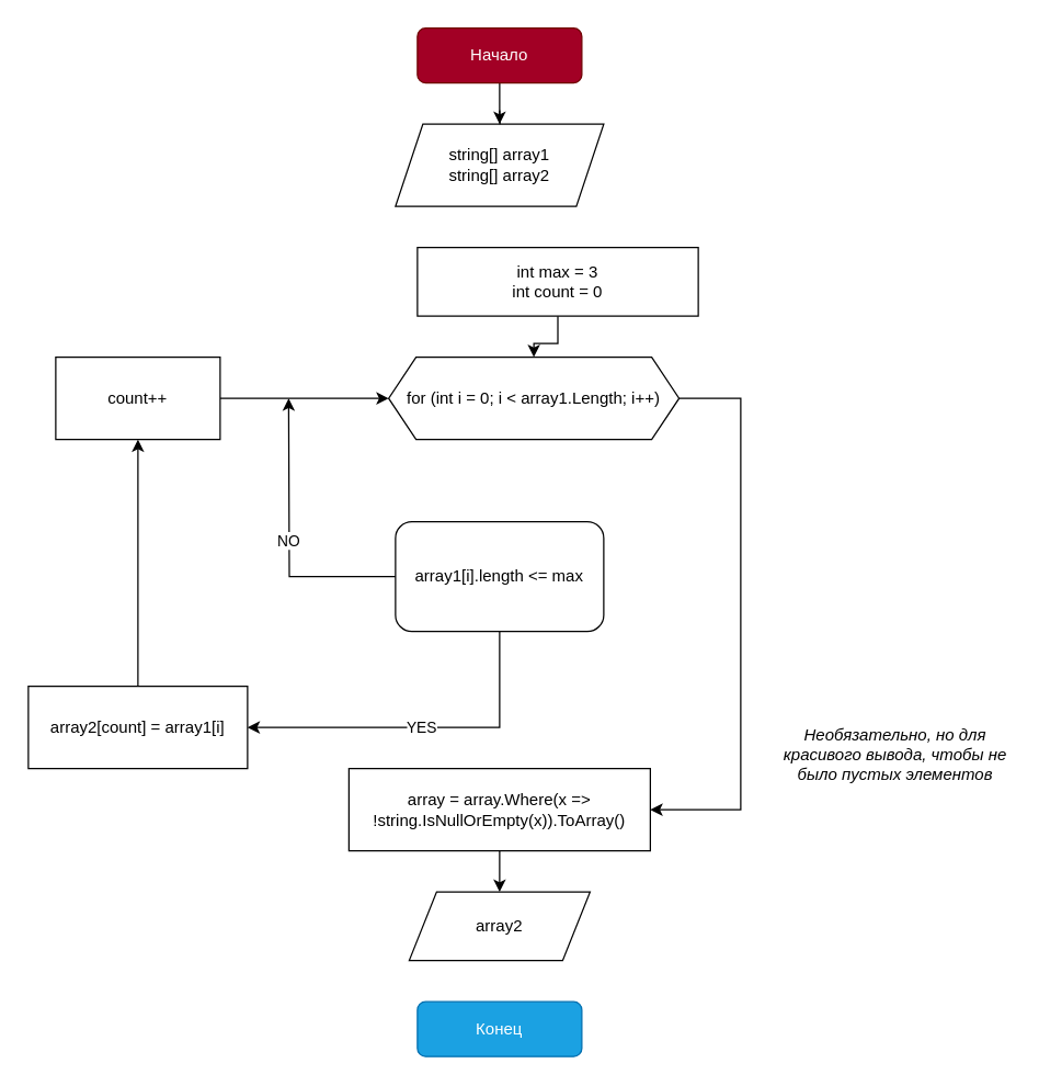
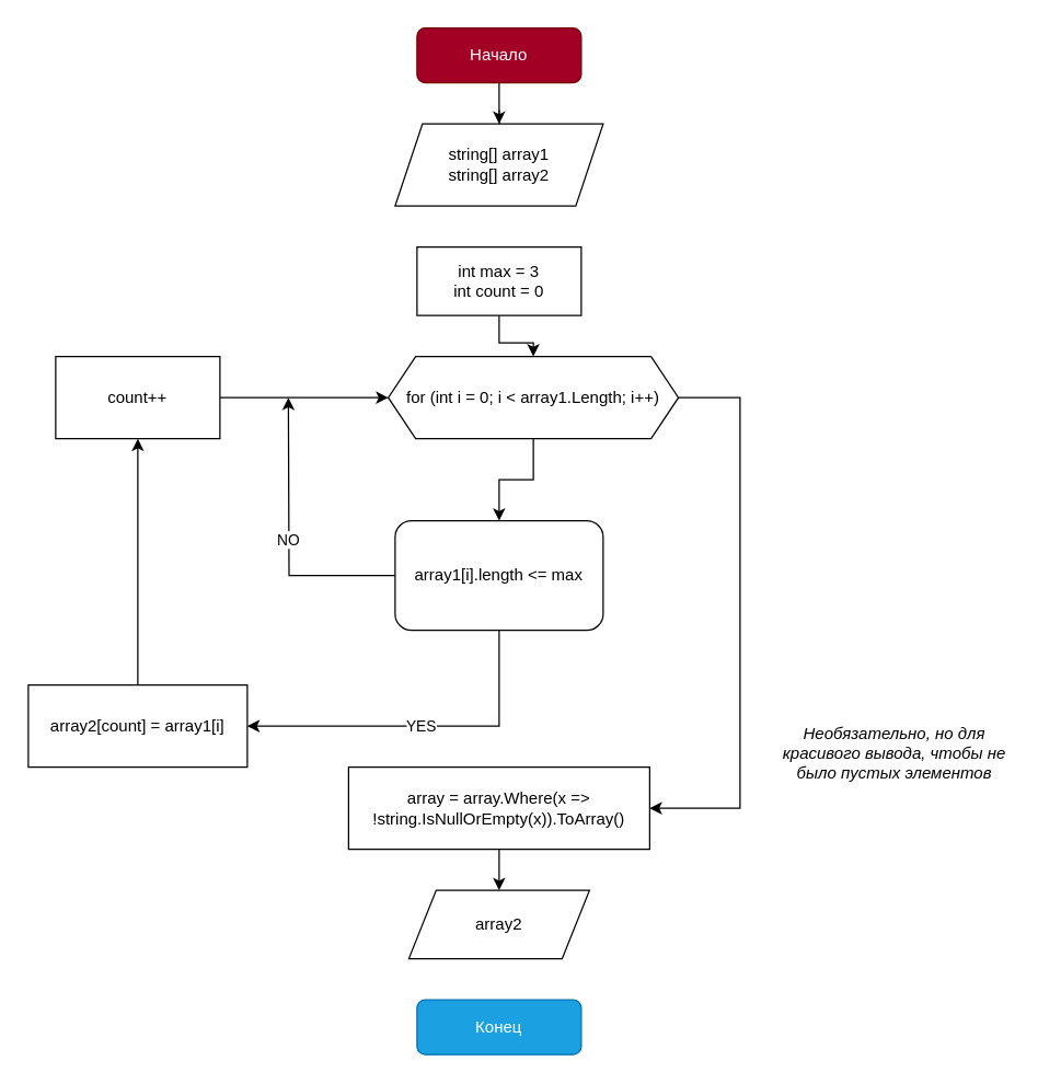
  <mxCell id="0" />
  <mxCell id="1" parent="0" />
  <mxCell id="2" value="" style="edgeStyle=orthogonalEdgeStyle;rounded=0;orthogonalLoop=1;jettySize=auto;html=1;" parent="1" target="3" edge="1"><mxGeometry relative="1" as="geometry"><mxPoint x="364" y="80" as="sourcePoint" /></mxGeometry></mxCell>
  <mxCell id="3" value="string[] array1&lt;br&gt;string[] array2" style="shape=parallelogram;perimeter=parallelogramPerimeter;whiteSpace=wrap;html=1;fixedSize=1;rounded=1;arcSize=0;" parent="1" vertex="1"><mxGeometry x="288" y="90" width="152" height="60" as="geometry" /></mxCell>
  <mxCell id="4" value="YES" style="edgeStyle=orthogonalEdgeStyle;rounded=0;orthogonalLoop=1;jettySize=auto;html=1;" parent="1" source="6" target="8" edge="1"><mxGeometry relative="1" as="geometry"><Array as="points"><mxPoint x="364" y="530" /><mxPoint x="100" y="530" /></Array></mxGeometry></mxCell>
  <mxCell id="5" value="NO" style="edgeStyle=orthogonalEdgeStyle;rounded=0;orthogonalLoop=1;jettySize=auto;html=1;exitX=0;exitY=0.5;exitDx=0;exitDy=0;" parent="1" source="6" edge="1"><mxGeometry relative="1" as="geometry"><mxPoint x="210" y="290" as="targetPoint" /></mxGeometry></mxCell>
  <mxCell id="6" value="array1[i].length &amp;lt;= max" style="whiteSpace=wrap;html=1;rounded=1;" parent="1" vertex="1"><mxGeometry x="288" y="380" width="152" height="80" as="geometry" /></mxCell>
  <mxCell id="7" value="" style="edgeStyle=orthogonalEdgeStyle;rounded=0;orthogonalLoop=1;jettySize=auto;html=1;" parent="1" source="8" target="13" edge="1"><mxGeometry relative="1" as="geometry" /></mxCell>
  <mxCell id="8" value="array2[count] = array1[i]&lt;br&gt;" style="whiteSpace=wrap;html=1;rounded=1;arcSize=0;" parent="1" vertex="1"><mxGeometry x="20" y="500" width="160" height="60" as="geometry" /></mxCell>
+ <mxCell id="9" style="edgeStyle=orthogonalEdgeStyle;rounded=0;orthogonalLoop=1;jettySize=auto;html=1;exitX=0.5;exitY=1;exitDx=0;exitDy=0;entryX=0.5;entryY=0;entryDx=0;entryDy=0;" parent="1" source="11" target="6" edge="1"><mxGeometry relative="1" as="geometry" /></mxCell>
  <mxCell id="10" value="" style="edgeStyle=orthogonalEdgeStyle;rounded=0;orthogonalLoop=1;jettySize=auto;html=1;" parent="1" source="11" target="15" edge="1"><mxGeometry relative="1" as="geometry"><Array as="points"><mxPoint x="540" y="290" /><mxPoint x="540" y="590" /></Array></mxGeometry></mxCell>
  <mxCell id="11" value="for (int i = 0; i &amp;lt; array1.Length; i++)&lt;br&gt;" style="shape=hexagon;perimeter=hexagonPerimeter2;whiteSpace=wrap;html=1;fixedSize=1;" parent="1" vertex="1"><mxGeometry x="283" y="260" width="212" height="60" as="geometry" /></mxCell>
  <mxCell id="12" value="" style="edgeStyle=orthogonalEdgeStyle;rounded=0;orthogonalLoop=1;jettySize=auto;html=1;" parent="1" source="13" target="11" edge="1"><mxGeometry relative="1" as="geometry" /></mxCell>
  <mxCell id="13" value="count++" style="whiteSpace=wrap;html=1;rounded=1;arcSize=0;" parent="1" vertex="1"><mxGeometry x="40" y="260" width="120" height="60" as="geometry" /></mxCell>
  <mxCell id="14" value="" style="edgeStyle=orthogonalEdgeStyle;rounded=0;orthogonalLoop=1;jettySize=auto;html=1;" parent="1" source="15" target="20" edge="1"><mxGeometry relative="1" as="geometry" /></mxCell>
  <mxCell id="15" value="array = array.Where(x =&amp;gt; !string.IsNullOrEmpty(x)).ToArray()" style="whiteSpace=wrap;html=1;" parent="1" vertex="1"><mxGeometry x="254" y="560" width="220" height="60" as="geometry" /></mxCell>
  <mxCell id="16" value="Необязательно, но для красивого вывода, чтобы не было пустых элементов" style="text;html=1;strokeColor=none;fillColor=none;align=center;verticalAlign=middle;whiteSpace=wrap;rounded=0;glass=0;fontStyle=2" parent="1" vertex="1"><mxGeometry x="570" y="535" width="166" height="30" as="geometry" /></mxCell>
  <mxCell id="17" value="" style="edgeStyle=orthogonalEdgeStyle;rounded=0;orthogonalLoop=1;jettySize=auto;html=1;" parent="1" source="18" target="3" edge="1"><mxGeometry relative="1" as="geometry" /></mxCell>
  <mxCell id="18" value="Начало" style="rounded=1;whiteSpace=wrap;html=1;fillColor=#a20025;fontColor=#ffffff;strokeColor=#6F0000;" parent="1" vertex="1"><mxGeometry x="304" y="20" width="120" height="40" as="geometry" /></mxCell>
  <mxCell id="19" value="Конец" style="rounded=1;whiteSpace=wrap;html=1;fillColor=#1ba1e2;fontColor=#ffffff;strokeColor=#006EAF;" parent="1" vertex="1"><mxGeometry x="304" y="730" width="120" height="40" as="geometry" /></mxCell>
  <mxCell id="20" value="array2" style="shape=parallelogram;perimeter=parallelogramPerimeter;whiteSpace=wrap;html=1;fixedSize=1;rounded=0;glass=0;" parent="1" vertex="1"><mxGeometry x="298" y="650" width="132" height="50" as="geometry" /></mxCell>
  <mxCell id="21" value="" style="edgeStyle=orthogonalEdgeStyle;rounded=0;orthogonalLoop=1;jettySize=auto;html=1;" edge="1" parent="1" source="22" target="11"><mxGeometry relative="1" as="geometry" /></mxCell>
- <mxCell id="22" value="int max = 3&lt;br&gt;int count = 0" style="rounded=0;whiteSpace=wrap;html=1;glass=0;" vertex="1" parent="1"><mxGeometry x="304" y="180" width="205" height="50" as="geometry" /></mxCell>
+ <mxCell id="22" value="int max = 3&lt;br&gt;int count = 0" style="rounded=0;whiteSpace=wrap;html=1;glass=0;" vertex="1" parent="1"><mxGeometry x="304" y="180" width="120" height="50" as="geometry" /></mxCell>
